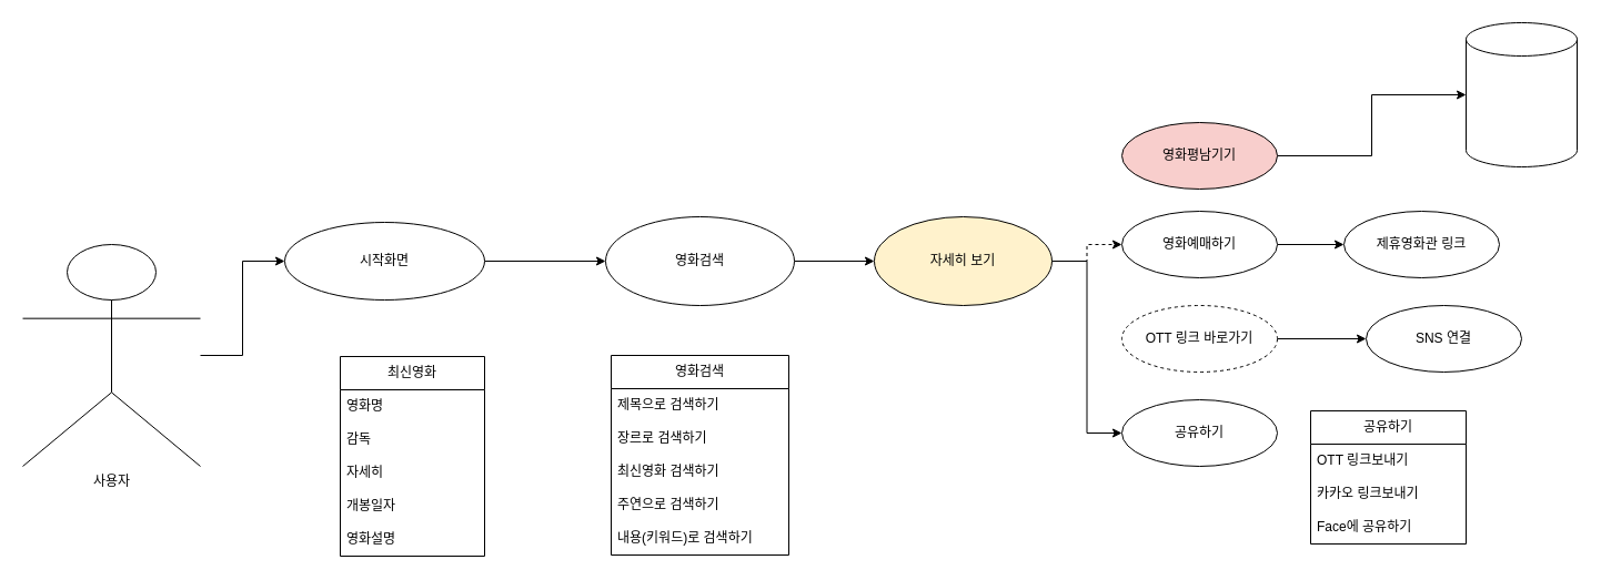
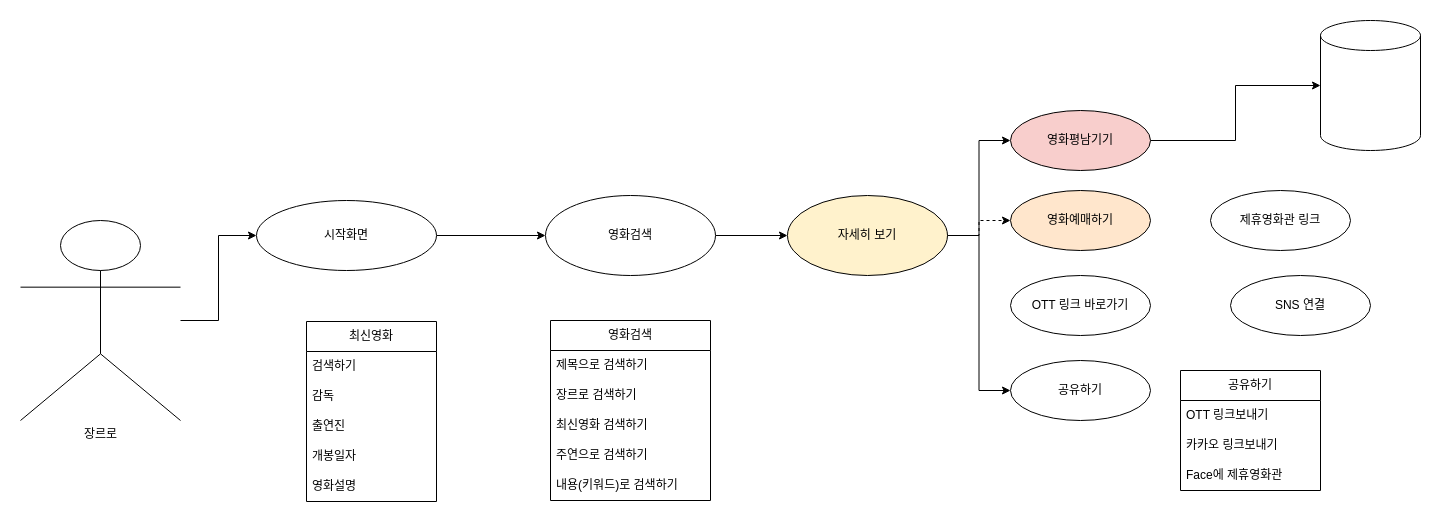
  <mxCell id="0" />
  <mxCell id="1" parent="0" />
  <mxCell id="2" style="edgeStyle=orthogonalEdgeStyle;rounded=0;orthogonalLoop=1;jettySize=auto;html=1;entryX=0;entryY=0.5;entryDx=0;entryDy=0;" edge="1" parent="1" source="3" target="5"><mxGeometry relative="1" as="geometry" /></mxCell>
- <mxCell id="3" value="사용자" style="shape=umlActor;verticalLabelPosition=bottom;verticalAlign=top;html=1;outlineConnect=0;" vertex="1" parent="1"><mxGeometry x="20" y="220" width="160" height="200" as="geometry" /></mxCell>
+ <mxCell id="3" value="장르로" style="shape=umlActor;verticalLabelPosition=bottom;verticalAlign=top;html=1;outlineConnect=0;" vertex="1" parent="1"><mxGeometry x="20" y="220" width="160" height="200" as="geometry" /></mxCell>
  <mxCell id="4" style="edgeStyle=orthogonalEdgeStyle;rounded=0;orthogonalLoop=1;jettySize=auto;html=1;entryX=0;entryY=0.5;entryDx=0;entryDy=0;" edge="1" parent="1" source="5" target="13"><mxGeometry relative="1" as="geometry" /></mxCell>
  <mxCell id="5" value="시작화면" style="ellipse;whiteSpace=wrap;html=1;" vertex="1" parent="1"><mxGeometry x="256" y="200" width="180" height="70" as="geometry" /></mxCell>
  <mxCell id="6" value="최신영화" style="swimlane;fontStyle=0;childLayout=stackLayout;horizontal=1;startSize=30;horizontalStack=0;resizeParent=1;resizeParentMax=0;resizeLast=0;collapsible=1;marginBottom=0;whiteSpace=wrap;html=1;" vertex="1" parent="1"><mxGeometry x="306" y="321" width="130" height="180" as="geometry"><mxRectangle x="486" y="391" width="90" height="30" as="alternateBounds" /></mxGeometry></mxCell>
- <mxCell id="7" value="영화명" style="text;strokeColor=none;fillColor=none;align=left;verticalAlign=middle;spacingLeft=4;spacingRight=4;overflow=hidden;points=[[0,0.5],[1,0.5]];portConstraint=eastwest;rotatable=0;whiteSpace=wrap;html=1;" vertex="1" parent="6"><mxGeometry y="30" width="130" height="30" as="geometry" /></mxCell>
+ <mxCell id="7" value="검색하기" style="text;strokeColor=none;fillColor=none;align=left;verticalAlign=middle;spacingLeft=4;spacingRight=4;overflow=hidden;points=[[0,0.5],[1,0.5]];portConstraint=eastwest;rotatable=0;whiteSpace=wrap;html=1;" vertex="1" parent="6"><mxGeometry y="30" width="130" height="30" as="geometry" /></mxCell>
  <mxCell id="8" value="감독" style="text;strokeColor=none;fillColor=none;align=left;verticalAlign=middle;spacingLeft=4;spacingRight=4;overflow=hidden;points=[[0,0.5],[1,0.5]];portConstraint=eastwest;rotatable=0;whiteSpace=wrap;html=1;" vertex="1" parent="6"><mxGeometry y="60" width="130" height="30" as="geometry" /></mxCell>
- <mxCell id="9" value="자세히" style="text;strokeColor=none;fillColor=none;align=left;verticalAlign=middle;spacingLeft=4;spacingRight=4;overflow=hidden;points=[[0,0.5],[1,0.5]];portConstraint=eastwest;rotatable=0;whiteSpace=wrap;html=1;" vertex="1" parent="6"><mxGeometry y="90" width="130" height="30" as="geometry" /></mxCell>
+ <mxCell id="9" value="출연진" style="text;strokeColor=none;fillColor=none;align=left;verticalAlign=middle;spacingLeft=4;spacingRight=4;overflow=hidden;points=[[0,0.5],[1,0.5]];portConstraint=eastwest;rotatable=0;whiteSpace=wrap;html=1;" vertex="1" parent="6"><mxGeometry y="90" width="130" height="30" as="geometry" /></mxCell>
  <mxCell id="10" value="개봉일자" style="text;strokeColor=none;fillColor=none;align=left;verticalAlign=middle;spacingLeft=4;spacingRight=4;overflow=hidden;points=[[0,0.5],[1,0.5]];portConstraint=eastwest;rotatable=0;whiteSpace=wrap;html=1;" vertex="1" parent="6"><mxGeometry y="120" width="130" height="30" as="geometry" /></mxCell>
  <mxCell id="11" value="영화설명" style="text;strokeColor=none;fillColor=none;align=left;verticalAlign=middle;spacingLeft=4;spacingRight=4;overflow=hidden;points=[[0,0.5],[1,0.5]];portConstraint=eastwest;rotatable=0;whiteSpace=wrap;html=1;" vertex="1" parent="6"><mxGeometry y="150" width="130" height="30" as="geometry" /></mxCell>
  <mxCell id="12" style="edgeStyle=orthogonalEdgeStyle;rounded=0;orthogonalLoop=1;jettySize=auto;html=1;entryX=0;entryY=0.5;entryDx=0;entryDy=0;" edge="1" parent="1" source="13" target="23"><mxGeometry relative="1" as="geometry" /></mxCell>
  <mxCell id="13" value="영화검색" style="ellipse;whiteSpace=wrap;html=1;" vertex="1" parent="1"><mxGeometry x="545" y="195" width="170" height="80" as="geometry" /></mxCell>
  <mxCell id="14" value="영화검색" style="swimlane;fontStyle=0;childLayout=stackLayout;horizontal=1;startSize=30;horizontalStack=0;resizeParent=1;resizeParentMax=0;resizeLast=0;collapsible=1;marginBottom=0;whiteSpace=wrap;html=1;" vertex="1" parent="1"><mxGeometry x="550" y="320" width="160" height="180" as="geometry" /></mxCell>
  <mxCell id="15" value="제목으로 검색하기" style="text;strokeColor=none;fillColor=none;align=left;verticalAlign=middle;spacingLeft=4;spacingRight=4;overflow=hidden;points=[[0,0.5],[1,0.5]];portConstraint=eastwest;rotatable=0;whiteSpace=wrap;html=1;" vertex="1" parent="14"><mxGeometry y="30" width="160" height="30" as="geometry" /></mxCell>
  <mxCell id="16" value="장르로 검색하기" style="text;strokeColor=none;fillColor=none;align=left;verticalAlign=middle;spacingLeft=4;spacingRight=4;overflow=hidden;points=[[0,0.5],[1,0.5]];portConstraint=eastwest;rotatable=0;whiteSpace=wrap;html=1;" vertex="1" parent="14"><mxGeometry y="60" width="160" height="30" as="geometry" /></mxCell>
  <mxCell id="17" value="최신영화 검색하기" style="text;strokeColor=none;fillColor=none;align=left;verticalAlign=middle;spacingLeft=4;spacingRight=4;overflow=hidden;points=[[0,0.5],[1,0.5]];portConstraint=eastwest;rotatable=0;whiteSpace=wrap;html=1;" vertex="1" parent="14"><mxGeometry y="90" width="160" height="30" as="geometry" /></mxCell>
  <mxCell id="18" value="주연으로 검색하기" style="text;strokeColor=none;fillColor=none;align=left;verticalAlign=middle;spacingLeft=4;spacingRight=4;overflow=hidden;points=[[0,0.5],[1,0.5]];portConstraint=eastwest;rotatable=0;whiteSpace=wrap;html=1;" vertex="1" parent="14"><mxGeometry y="120" width="160" height="30" as="geometry" /></mxCell>
  <mxCell id="19" value="내용(키워드)로 검색하기" style="text;strokeColor=none;fillColor=none;align=left;verticalAlign=middle;spacingLeft=4;spacingRight=4;overflow=hidden;points=[[0,0.5],[1,0.5]];portConstraint=eastwest;rotatable=0;whiteSpace=wrap;html=1;" vertex="1" parent="14"><mxGeometry y="150" width="160" height="30" as="geometry" /></mxCell>
+ <mxCell id="20" style="edgeStyle=orthogonalEdgeStyle;rounded=0;orthogonalLoop=1;jettySize=auto;html=1;entryX=0;entryY=0.5;entryDx=0;entryDy=0;" edge="1" parent="1" source="23" target="25"><mxGeometry relative="1" as="geometry" /></mxCell>
  <mxCell id="21" style="edgeStyle=orthogonalEdgeStyle;rounded=0;orthogonalLoop=1;jettySize=auto;html=1;entryX=0;entryY=0.5;entryDx=0;entryDy=0;dashed=1;" edge="1" parent="1" source="23" target="27"><mxGeometry relative="1" as="geometry" /></mxCell>
  <mxCell id="22" style="edgeStyle=orthogonalEdgeStyle;rounded=0;orthogonalLoop=1;jettySize=auto;html=1;entryX=0;entryY=0.5;entryDx=0;entryDy=0;" edge="1" parent="1" source="23" target="30"><mxGeometry relative="1" as="geometry" /></mxCell>
  <mxCell id="23" value="자세히 보기" style="ellipse;whiteSpace=wrap;html=1;fillColor=#fff2cc;" vertex="1" parent="1"><mxGeometry x="787" y="195" width="160" height="80" as="geometry" /></mxCell>
  <mxCell id="24" style="edgeStyle=orthogonalEdgeStyle;rounded=0;orthogonalLoop=1;jettySize=auto;html=1;" edge="1" parent="1" source="25" target="37"><mxGeometry relative="1" as="geometry" /></mxCell>
  <mxCell id="25" value="영화평남기기" style="ellipse;whiteSpace=wrap;html=1;fillColor=#f8cecc;" vertex="1" parent="1"><mxGeometry x="1010" y="110" width="140" height="60" as="geometry" /></mxCell>
- <mxCell id="26" style="edgeStyle=orthogonalEdgeStyle;rounded=0;orthogonalLoop=1;jettySize=auto;html=1;entryX=0;entryY=0.5;entryDx=0;entryDy=0;" edge="1" parent="1" source="27" target="31"><mxGeometry relative="1" as="geometry" /></mxCell>
- <mxCell id="27" value="영화예매하기" style="ellipse;whiteSpace=wrap;html=1;" vertex="1" parent="1"><mxGeometry x="1010" y="190" width="140" height="60" as="geometry" /></mxCell>
- <mxCell id="28" style="edgeStyle=orthogonalEdgeStyle;rounded=0;orthogonalLoop=1;jettySize=auto;html=1;entryX=0;entryY=0.5;entryDx=0;entryDy=0;" edge="1" parent="1" source="29" target="32"><mxGeometry relative="1" as="geometry" /></mxCell>
- <mxCell id="29" value="OTT 링크 바로가기" style="ellipse;whiteSpace=wrap;html=1;dashed=1;" vertex="1" parent="1"><mxGeometry x="1010" y="275" width="140" height="60" as="geometry" /></mxCell>
+ <mxCell id="27" value="영화예매하기" style="ellipse;whiteSpace=wrap;html=1;fillColor=#ffe6cc;" vertex="1" parent="1"><mxGeometry x="1010" y="190" width="140" height="60" as="geometry" /></mxCell>
+ <mxCell id="29" value="OTT 링크 바로가기" style="ellipse;whiteSpace=wrap;html=1;" vertex="1" parent="1"><mxGeometry x="1010" y="275" width="140" height="60" as="geometry" /></mxCell>
  <mxCell id="30" value="공유하기" style="ellipse;whiteSpace=wrap;html=1;" vertex="1" parent="1"><mxGeometry x="1010" y="360" width="140" height="60" as="geometry" /></mxCell>
  <mxCell id="31" value="제휴영화관 링크" style="ellipse;whiteSpace=wrap;html=1;" vertex="1" parent="1"><mxGeometry x="1210" y="190" width="140" height="60" as="geometry" /></mxCell>
  <mxCell id="32" value="SNS 연결" style="ellipse;whiteSpace=wrap;html=1;" vertex="1" parent="1"><mxGeometry x="1230" y="275" width="140" height="60" as="geometry" /></mxCell>
  <mxCell id="33" value="공유하기" style="swimlane;fontStyle=0;childLayout=stackLayout;horizontal=1;startSize=30;horizontalStack=0;resizeParent=1;resizeParentMax=0;resizeLast=0;collapsible=1;marginBottom=0;whiteSpace=wrap;html=1;" vertex="1" parent="1"><mxGeometry x="1180" y="370" width="140" height="120" as="geometry" /></mxCell>
  <mxCell id="34" value="OTT 링크보내기" style="text;strokeColor=none;fillColor=none;align=left;verticalAlign=middle;spacingLeft=4;spacingRight=4;overflow=hidden;points=[[0,0.5],[1,0.5]];portConstraint=eastwest;rotatable=0;whiteSpace=wrap;html=1;" vertex="1" parent="33"><mxGeometry y="30" width="140" height="30" as="geometry" /></mxCell>
  <mxCell id="35" value="카카오 링크보내기" style="text;strokeColor=none;fillColor=none;align=left;verticalAlign=middle;spacingLeft=4;spacingRight=4;overflow=hidden;points=[[0,0.5],[1,0.5]];portConstraint=eastwest;rotatable=0;whiteSpace=wrap;html=1;" vertex="1" parent="33"><mxGeometry y="60" width="140" height="30" as="geometry" /></mxCell>
- <mxCell id="36" value="Face에 공유하기" style="text;strokeColor=none;fillColor=none;align=left;verticalAlign=middle;spacingLeft=4;spacingRight=4;overflow=hidden;points=[[0,0.5],[1,0.5]];portConstraint=eastwest;rotatable=0;whiteSpace=wrap;html=1;" vertex="1" parent="33"><mxGeometry y="90" width="140" height="30" as="geometry" /></mxCell>
+ <mxCell id="36" value="Face에 제휴영화관" style="text;strokeColor=none;fillColor=none;align=left;verticalAlign=middle;spacingLeft=4;spacingRight=4;overflow=hidden;points=[[0,0.5],[1,0.5]];portConstraint=eastwest;rotatable=0;whiteSpace=wrap;html=1;" vertex="1" parent="33"><mxGeometry y="90" width="140" height="30" as="geometry" /></mxCell>
  <mxCell id="37" value="" style="shape=cylinder3;whiteSpace=wrap;html=1;boundedLbl=1;backgroundOutline=1;size=15;" vertex="1" parent="1"><mxGeometry x="1320" y="20" width="100" height="130" as="geometry" /></mxCell>
